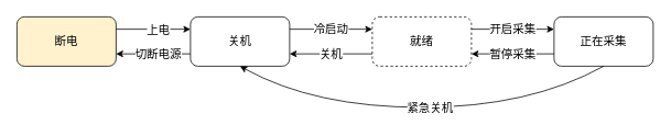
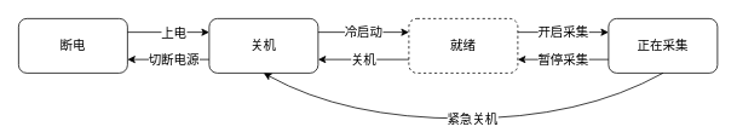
  <mxCell id="0" />
  <mxCell id="1" parent="0" />
  <mxCell id="2" value="关机" style="rounded=1;whiteSpace=wrap;html=1;fontSize=14;" parent="1" vertex="1"><mxGeometry x="230" y="20" width="120" height="60" as="geometry" /></mxCell>
- <mxCell id="3" value="断电" style="whiteSpace=wrap;html=1;rounded=1;fontSize=14;fillColor=#fff2cc;" parent="1" vertex="1"><mxGeometry x="20" y="20" width="120" height="60" as="geometry" /></mxCell>
+ <mxCell id="3" value="断电" style="whiteSpace=wrap;html=1;rounded=1;fontSize=14;" parent="1" vertex="1"><mxGeometry x="20" y="20" width="120" height="60" as="geometry" /></mxCell>
  <mxCell id="4" value="就绪" style="whiteSpace=wrap;html=1;rounded=1;fontSize=14;dashed=1;" parent="1" vertex="1"><mxGeometry x="450" y="20" width="120" height="60" as="geometry" /></mxCell>
  <mxCell id="5" value="正在采集" style="whiteSpace=wrap;html=1;rounded=1;fontSize=14;" parent="1" vertex="1"><mxGeometry x="670" y="20" width="120" height="60" as="geometry" /></mxCell>
  <mxCell id="6" value="开启采集" style="endArrow=classic;html=1;rounded=0;exitX=1;exitY=0.25;exitDx=0;exitDy=0;fontSize=14;entryX=0;entryY=0.25;entryDx=0;entryDy=0;" parent="1" source="4" target="5" edge="1"><mxGeometry width="50" height="50" relative="1" as="geometry"><mxPoint x="260" y="250" as="sourcePoint" /><mxPoint x="660" y="-10" as="targetPoint" /></mxGeometry></mxCell>
  <mxCell id="7" value="暂停采集" style="endArrow=classic;html=1;rounded=0;exitX=0;exitY=0.75;exitDx=0;exitDy=0;fontSize=14;entryX=1;entryY=0.75;entryDx=0;entryDy=0;" parent="1" source="5" target="4" edge="1"><mxGeometry width="50" height="50" relative="1" as="geometry"><mxPoint x="260" y="250" as="sourcePoint" /><mxPoint x="580" y="100" as="targetPoint" /></mxGeometry></mxCell>
  <mxCell id="8" value="冷启动" style="endArrow=classic;html=1;rounded=0;exitX=1;exitY=0.25;exitDx=0;exitDy=0;entryX=0;entryY=0.25;entryDx=0;entryDy=0;fontSize=14;" parent="1" source="2" target="4" edge="1"><mxGeometry width="50" height="50" relative="1" as="geometry"><mxPoint x="260" y="250" as="sourcePoint" /><mxPoint x="310" y="200" as="targetPoint" /></mxGeometry></mxCell>
  <mxCell id="9" value="关机" style="endArrow=classic;html=1;rounded=0;exitX=0;exitY=0.75;exitDx=0;exitDy=0;entryX=1;entryY=0.75;entryDx=0;entryDy=0;fontSize=14;" parent="1" source="4" target="2" edge="1"><mxGeometry width="50" height="50" relative="1" as="geometry"><mxPoint x="260" y="250" as="sourcePoint" /><mxPoint x="310" y="200" as="targetPoint" /></mxGeometry></mxCell>
  <mxCell id="10" value="" style="endArrow=classic;html=1;rounded=0;exitX=1;exitY=0.25;exitDx=0;exitDy=0;entryX=0;entryY=0.25;entryDx=0;entryDy=0;fontSize=14;" parent="1" source="3" target="2" edge="1"><mxGeometry width="50" height="50" relative="1" as="geometry"><mxPoint x="380" y="360" as="sourcePoint" /><mxPoint x="430" y="310" as="targetPoint" /></mxGeometry></mxCell>
  <mxCell id="11" value="上电" style="edgeLabel;html=1;align=center;verticalAlign=middle;resizable=0;points=[];fontSize=14;" parent="10" vertex="1" connectable="0"><mxGeometry x="-0.356" y="-1" relative="1" as="geometry"><mxPoint x="21" as="offset" /></mxGeometry></mxCell>
  <mxCell id="12" value="" style="endArrow=classic;html=1;rounded=0;entryX=1;entryY=0.75;entryDx=0;entryDy=0;exitX=0;exitY=0.75;exitDx=0;exitDy=0;fontSize=14;" parent="1" source="2" target="3" edge="1"><mxGeometry width="50" height="50" relative="1" as="geometry"><mxPoint x="380" y="360" as="sourcePoint" /><mxPoint x="430" y="310" as="targetPoint" /></mxGeometry></mxCell>
  <mxCell id="13" value="切断电源" style="edgeLabel;html=1;align=center;verticalAlign=middle;resizable=0;points=[];fontSize=14;" parent="12" vertex="1" connectable="0"><mxGeometry x="-0.378" relative="1" as="geometry"><mxPoint x="-12" as="offset" /></mxGeometry></mxCell>
  <mxCell id="14" value="" style="curved=1;endArrow=classic;html=1;rounded=0;exitX=0.5;exitY=1;exitDx=0;exitDy=0;entryX=0.5;entryY=1;entryDx=0;entryDy=0;fontSize=14;" parent="1" source="5" target="2" edge="1"><mxGeometry width="50" height="50" relative="1" as="geometry"><mxPoint x="380" y="230" as="sourcePoint" /><mxPoint x="430" y="180" as="targetPoint" /><Array as="points"><mxPoint x="640" y="130" /><mxPoint x="380" y="130" /></Array></mxGeometry></mxCell>
  <mxCell id="15" value="紧急关机" style="edgeLabel;html=1;align=center;verticalAlign=middle;resizable=0;points=[];fontSize=14;" parent="14" vertex="1" connectable="0"><mxGeometry x="-0.206" relative="1" as="geometry"><mxPoint x="-38" as="offset" /></mxGeometry></mxCell>
